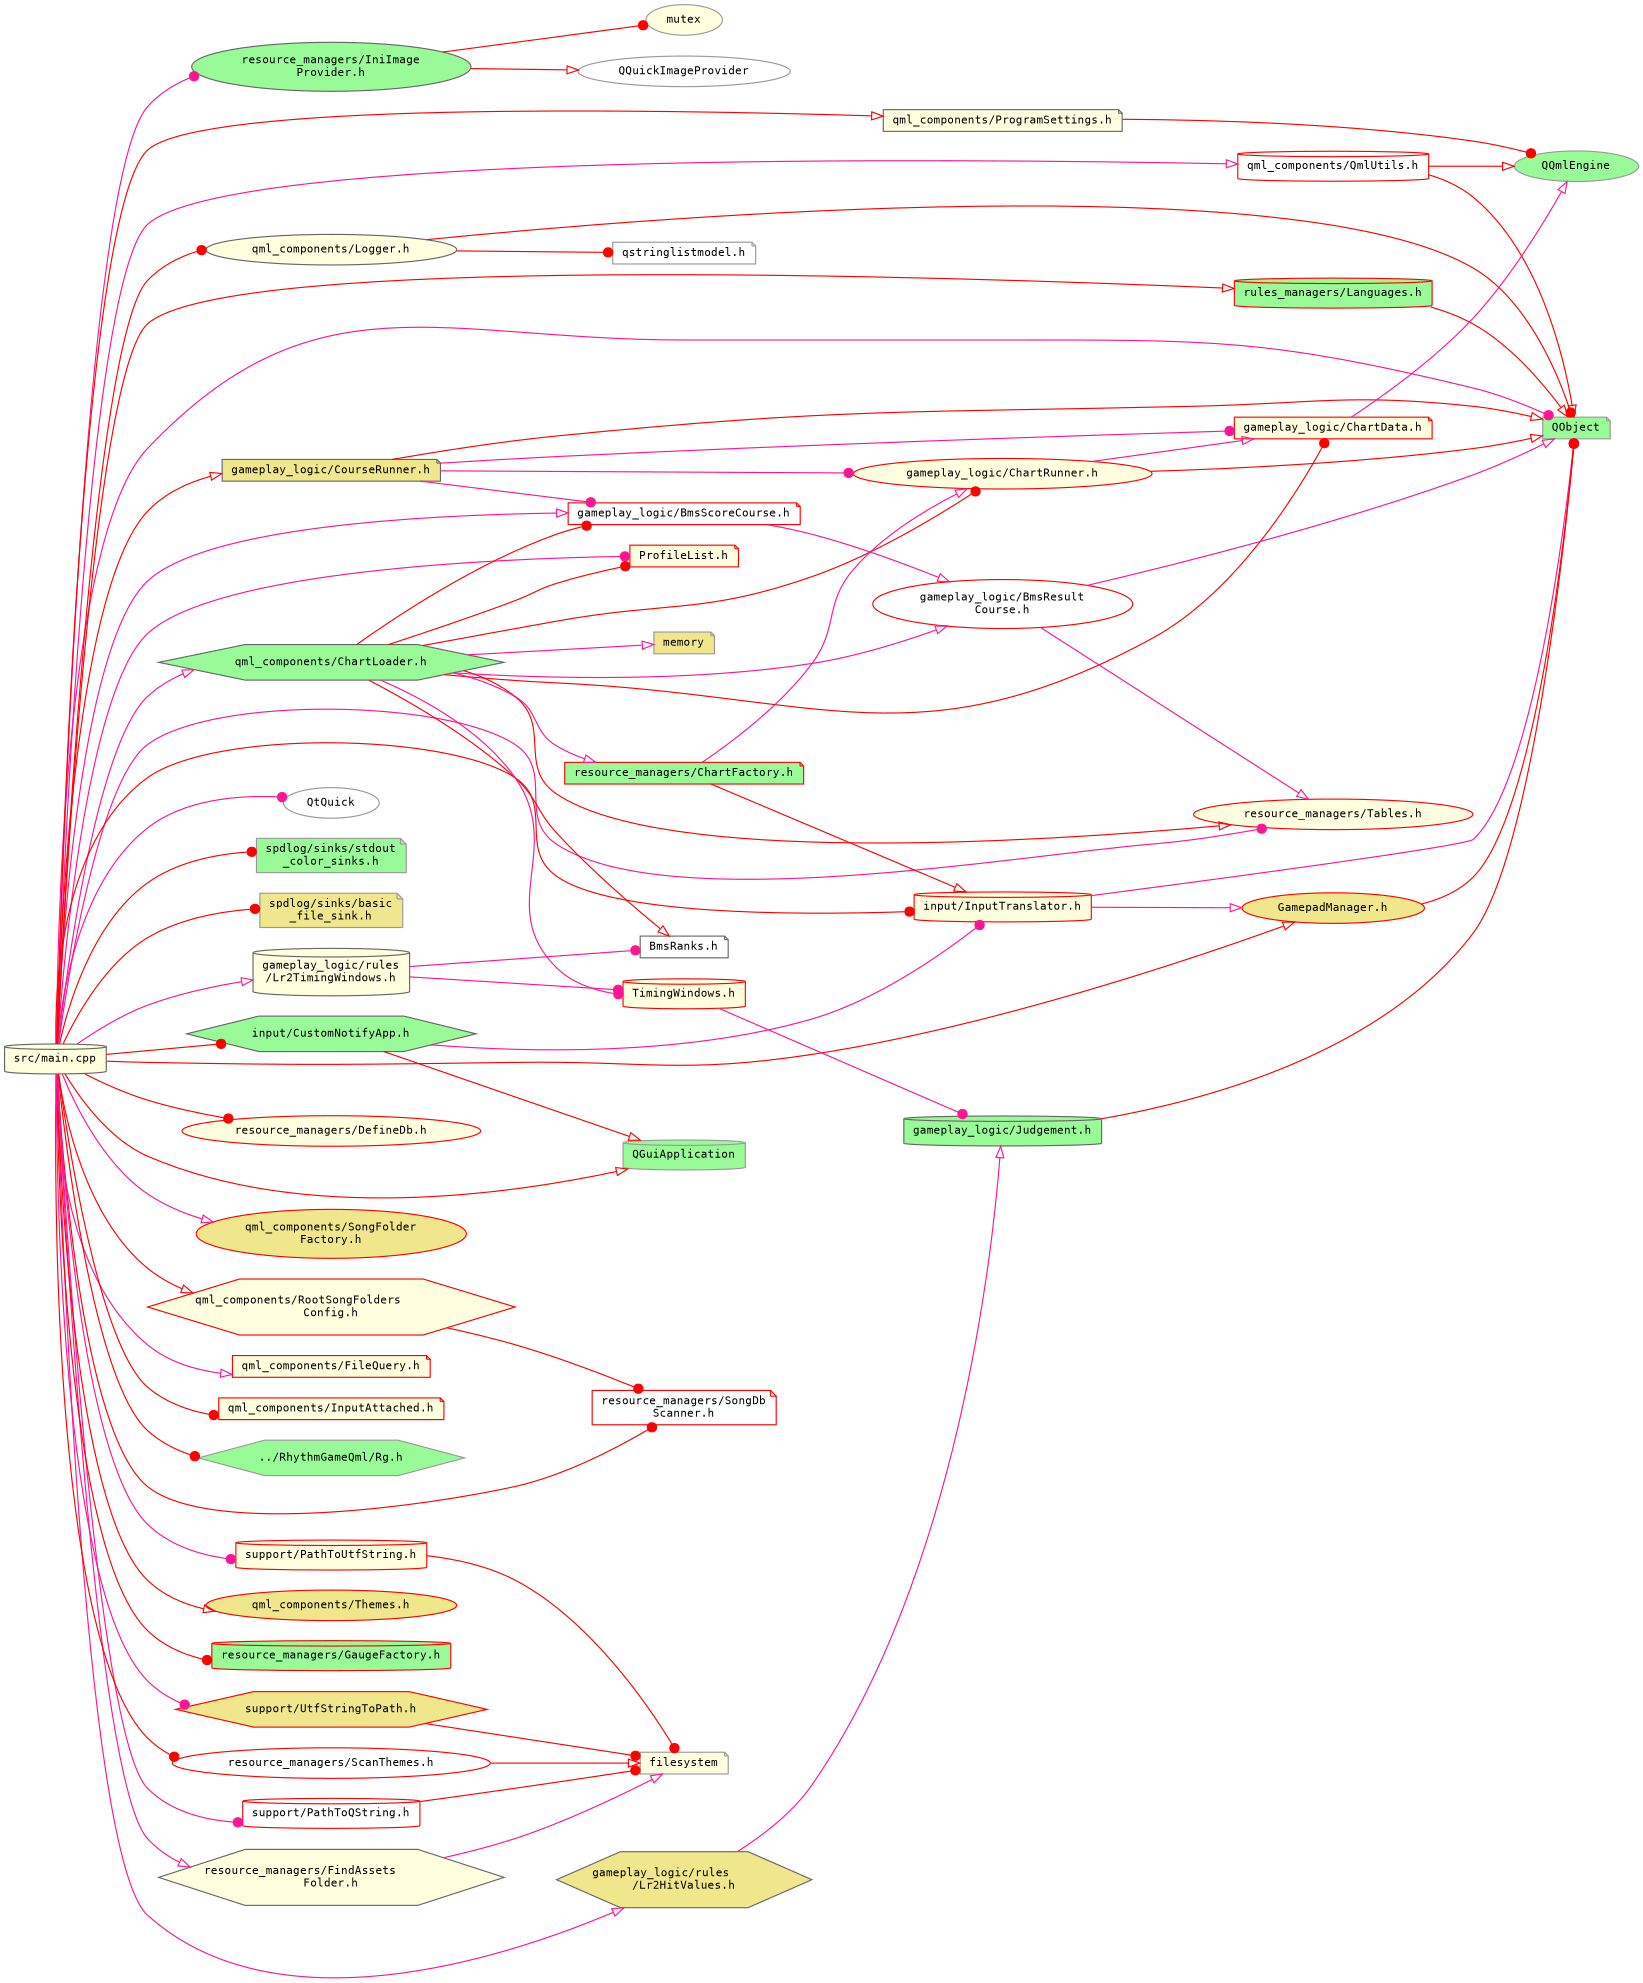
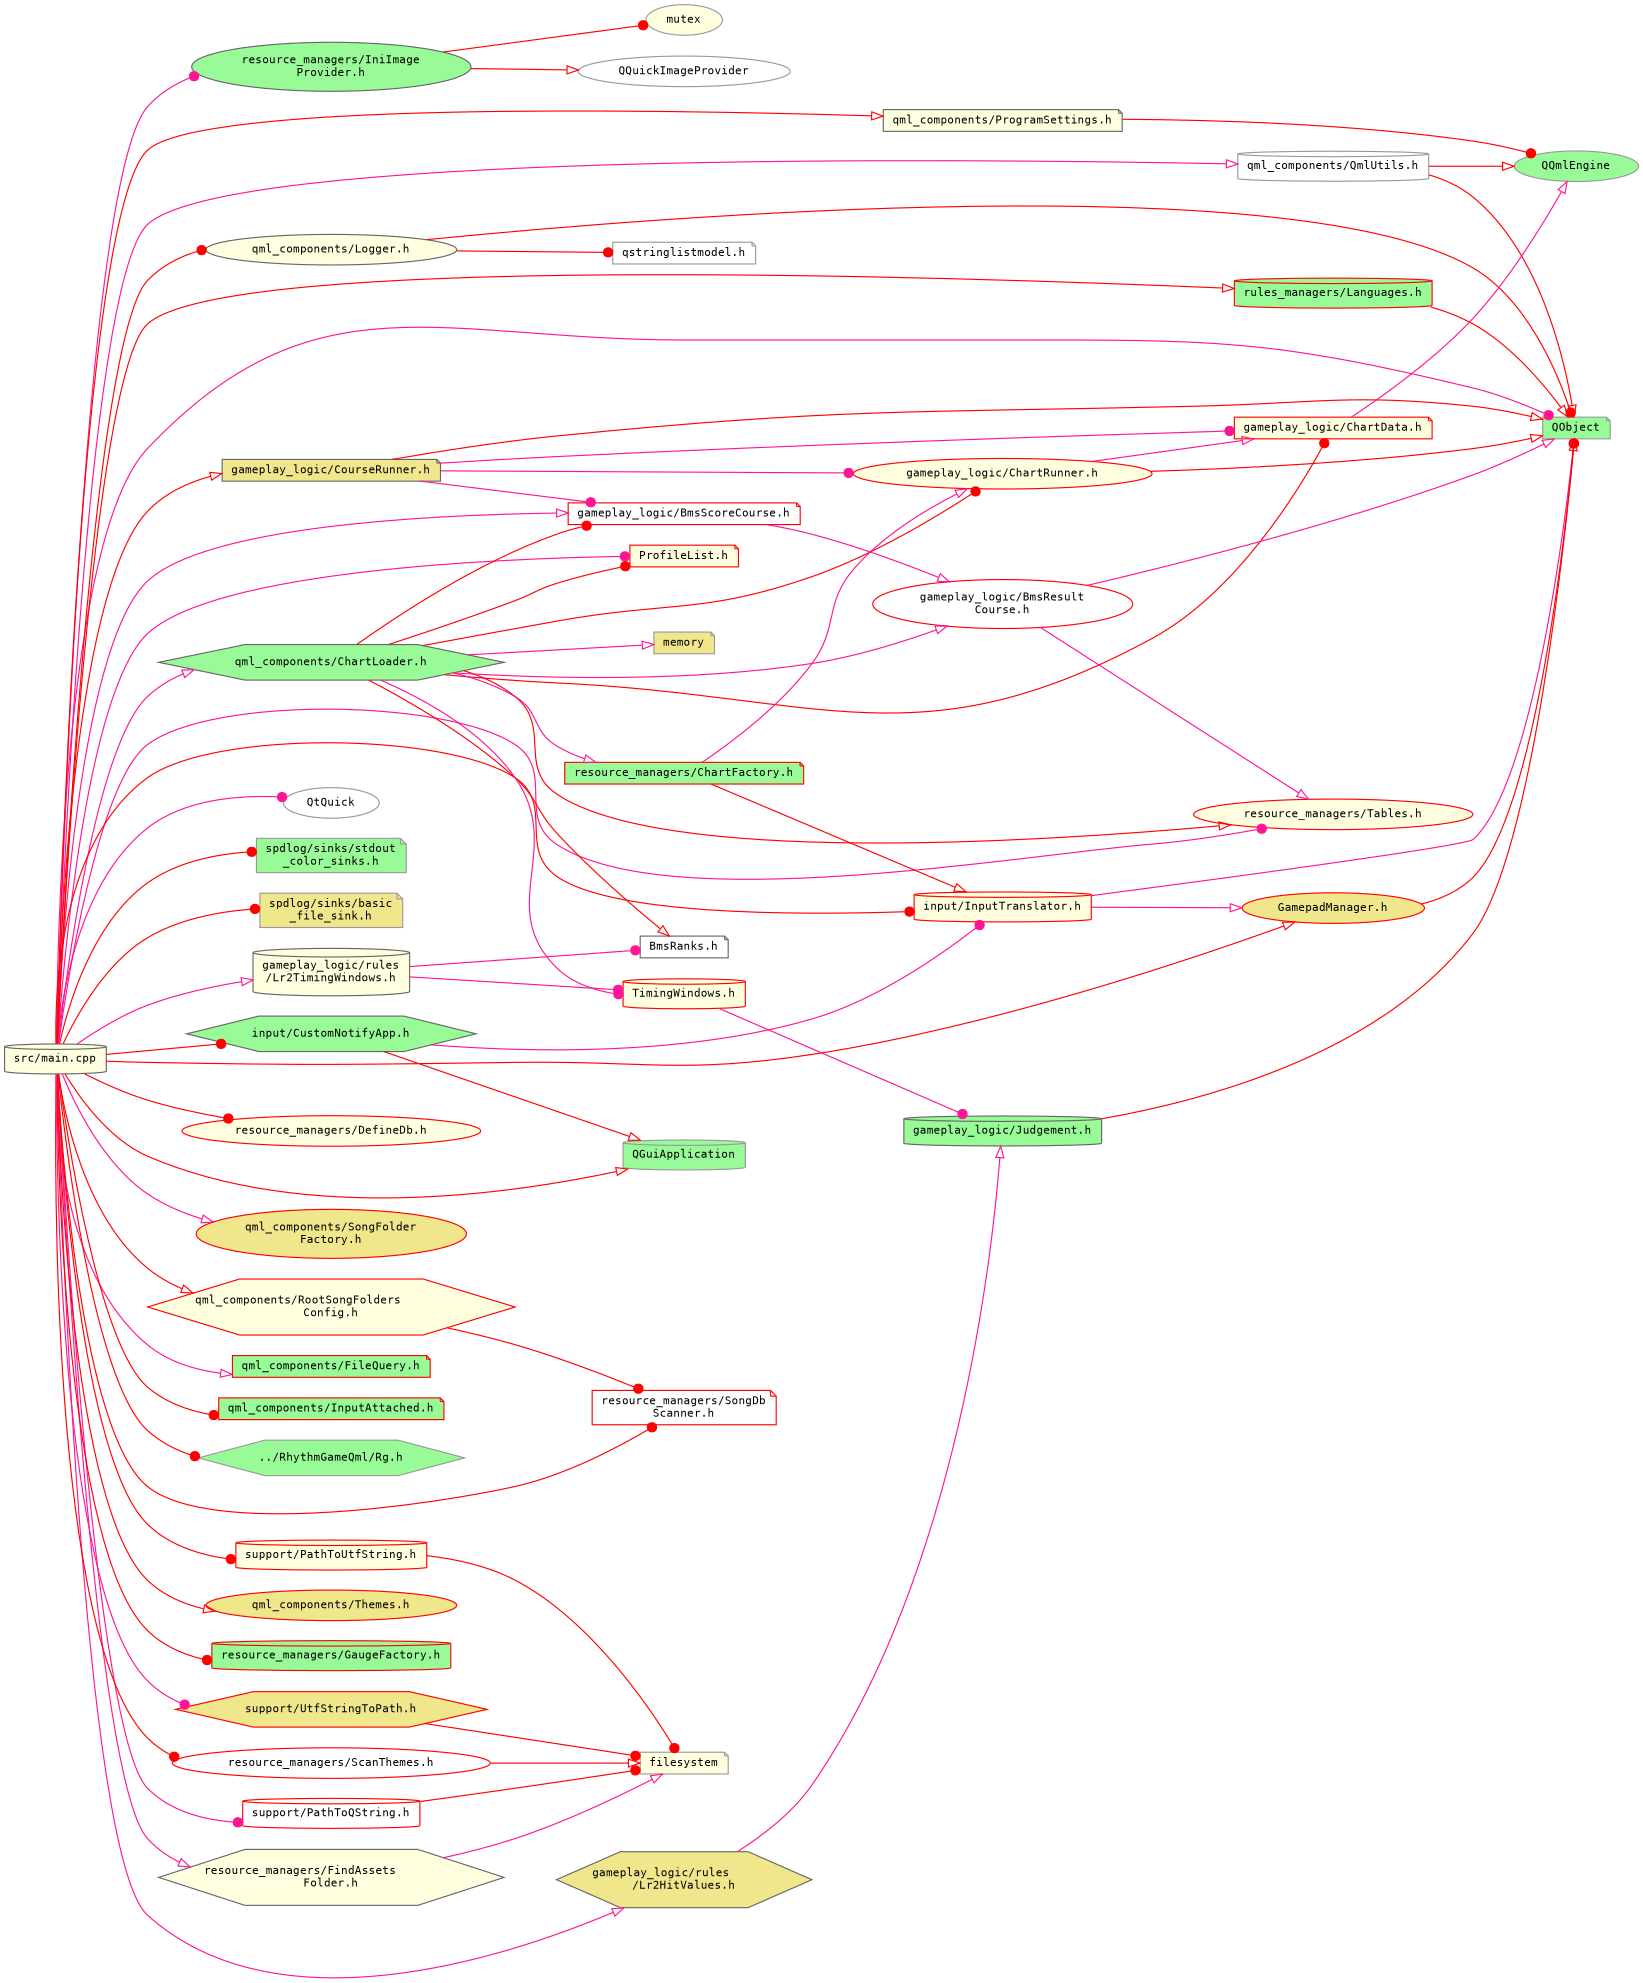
  digraph {
    fontname="DejaVu Sans Mono"
    rankdir=LR
    node [color=red fillcolor=lightyellow fontname="DejaVu Sans Mono" fontsize=10 shape=note style=filled]
    edge [arrowhead=dot color=red fontname="DejaVu Sans Mono" fontsize=10 labelfontname=Helvetica labelfontsize=10 style=solid]
    n1 [color=gray40 fontcolor=black height=0.2 label="src/main.cpp" shape=cylinder width=0.4]
    n2 [color=grey40 height=0.2 label="resource_managers/FindAssets\lFolder.h" shape=hexagon width=0.4]
    n3 [color=grey40 fillcolor=palegreen height=0.2 label="resource_managers/IniImage\lProvider.h" shape=ellipse width=0.4]
    n4 [color=grey40 height=0.2 label="gameplay_logic/rules\l/Lr2TimingWindows.h" shape=cylinder width=0.4]
    n5 [color=grey60 fillcolor=palegreen height=0.2 label=QObject width=0.4]
    n6 [color=grey40 height=0.2 label="qml_components/ProgramSettings.h" width=0.4]
    n7 [color=grey40 fillcolor=palegreen height=0.2 label="qml_components/ChartLoader.h" shape=hexagon width=0.4]
    n8 [height=0.2 label="ProfileList.h" width=0.4]
    n9 [height=0.2 label="resource_managers/Tables.h" shape=ellipse width=0.4]
    n10 [fillcolor=white height=0.2 label="gameplay_logic/BmsScoreCourse.h" width=0.4]
    n11 [height=0.2 label="input/InputTranslator.h" shape=cylinder width=0.4]
    n12 [fillcolor=khaki height=0.2 label="GamepadManager.h" shape=ellipse width=0.4]
    n13 [color=grey60 fillcolor=palegreen height=0.2 label=QGuiApplication shape=cylinder width=0.4]
    n14 [color=grey60 fillcolor=white height=0.2 label=QtQuick shape=ellipse width=0.4]
    n15 [color=grey60 fillcolor=palegreen height=0.2 label="spdlog/sinks/stdout\l_color_sinks.h" width=0.4]
    n16 [color=grey60 fillcolor=khaki height=0.2 label="spdlog/sinks/basic\l_file_sink.h" width=0.4]
    n17 [color=grey40 height=0.2 label="qml_components/Logger.h" shape=ellipse width=0.4]
    n18 [color=grey40 fillcolor=khaki height=0.2 label="gameplay_logic/rules\l/Lr2HitValues.h" shape=hexagon width=0.4]
    n19 [fillcolor=white height=0.2 label="resource_managers/SongDb\lScanner.h" width=0.4]
    n20 [height=0.2 label="resource_managers/DefineDb.h" shape=ellipse width=0.4]
    n21 [height=0.2 label="qml_components/RootSongFolders\lConfig.h" shape=hexagon width=0.4]
    n22 [fillcolor=khaki height=0.2 label="qml_components/SongFolder\lFactory.h" shape=ellipse width=0.4]
    n23 [fillcolor=white height=0.2 label="support/PathToQString.h" shape=cylinder width=0.4]
-   n24 [height=0.2 label="qml_components/FileQuery.h" width=0.4]
-   n25 [height=0.2 label="qml_components/InputAttached.h" width=0.4]
+   n24 [fillcolor=palegreen height=0.2 label="qml_components/FileQuery.h" width=0.4]
+   n25 [fillcolor=palegreen height=0.2 label="qml_components/InputAttached.h" width=0.4]
    n26 [color=grey60 fillcolor=palegreen height=0.2 label="../RhythmGameQml/Rg.h" shape=hexagon width=0.4]
    n27 [color=grey40 fillcolor=palegreen height=0.2 label="input/CustomNotifyApp.h" shape=hexagon width=0.4]
-   n28 [fillcolor=white height=0.2 label="qml_components/QmlUtils.h" shape=cylinder width=0.4]
+   n28 [color=grey60 fillcolor=white height=0.2 label="qml_components/QmlUtils.h" shape=cylinder width=0.4]
    n29 [fillcolor=khaki height=0.2 label="qml_components/Themes.h" shape=ellipse width=0.4]
    n30 [fillcolor=palegreen height=0.2 label="resource_managers/GaugeFactory.h" shape=cylinder width=0.4]
    n31 [fillcolor=palegreen height=0.2 label="rules_managers/Languages.h" shape=cylinder width=0.4]
    n32 [fillcolor=white height=0.2 label="resource_managers/ScanThemes.h" shape=ellipse width=0.4]
    n33 [height=0.2 label="support/PathToUtfString.h" shape=cylinder width=0.4]
    n34 [fillcolor=khaki height=0.2 label="support/UtfStringToPath.h" shape=hexagon width=0.4]
    n35 [color=grey40 fillcolor=khaki height=0.2 label="gameplay_logic/CourseRunner.h" width=0.4]
    n36 [color=grey60 height=0.2 label=filesystem width=0.4]
    n37 [color=grey60 fillcolor=white height=0.2 label=QQuickImageProvider shape=ellipse width=0.4]
    n38 [color=grey60 height=0.2 label=mutex shape=ellipse width=0.4]
    n39 [color=grey40 fillcolor=white height=0.2 label="BmsRanks.h" width=0.4]
    n40 [height=0.2 label="TimingWindows.h" shape=cylinder width=0.4]
    n41 [color=grey60 fillcolor=palegreen height=0.2 label=QQmlEngine shape=ellipse width=0.4]
    n42 [fillcolor=white height=0.2 label="gameplay_logic/BmsResult\lCourse.h" shape=ellipse width=0.4]
    n43 [color=grey60 fillcolor=khaki height=0.2 label=memory width=0.4]
    n44 [height=0.2 label="gameplay_logic/ChartData.h" width=0.4]
    n45 [height=0.2 label="gameplay_logic/ChartRunner.h" shape=ellipse width=0.4]
    n46 [fillcolor=palegreen height=0.2 label="resource_managers/ChartFactory.h" width=0.4]
    n47 [color=grey60 fillcolor=white height=0.2 label="qstringlistmodel.h" width=0.4]
    n48 [color=grey40 fillcolor=palegreen height=0.2 label="gameplay_logic/Judgement.h" shape=cylinder width=0.4]
    n1 -> n2 [arrowhead=onormal color=deeppink]
    n1 -> n3 [color=deeppink]
    n1 -> n4 [arrowhead=onormal color=deeppink]
    n1 -> n5 [color=deeppink]
    n1 -> n6 [arrowhead=onormal]
    n1 -> n7 [arrowhead=onormal color=deeppink]
    n1 -> n8 [color=deeppink]
    n1 -> n9 [color=deeppink]
    n1 -> n10 [arrowhead=onormal color=deeppink]
    n1 -> n11
    n1 -> n12 [arrowhead=onormal]
    n1 -> n13 [arrowhead=onormal]
    n1 -> n14 [color=deeppink]
    n1 -> n15
    n1 -> n16
    n1 -> n17
    n1 -> n18 [arrowhead=onormal color=deeppink]
    n1 -> n19
    n1 -> n20
    n1 -> n21 [arrowhead=onormal]
    n1 -> n22 [arrowhead=onormal color=deeppink]
    n1 -> n23 [color=deeppink]
    n1 -> n24 [arrowhead=onormal color=deeppink]
    n1 -> n25
    n1 -> n26
    n1 -> n27
    n1 -> n28 [arrowhead=onormal color=deeppink]
    n1 -> n29 [arrowhead=onormal]
    n1 -> n30
    n1 -> n31 [arrowhead=onormal]
    n1 -> n32
-   n1 -> n33 [color=deeppink]
+   n1 -> n33
    n1 -> n34 [color=deeppink]
    n1 -> n35 [arrowhead=onormal]
    n2 -> n36 [arrowhead=onormal color=deeppink]
    n3 -> n37 [arrowhead=onormal]
    n3 -> n38
    n4 -> n39 [color=deeppink]
    n4 -> n40 [color=deeppink]
    n6 -> n41
    n7 -> n8
    n7 -> n9 [arrowhead=onormal]
    n7 -> n10
    n7 -> n39 [arrowhead=onormal]
    n7 -> n40 [color=deeppink]
    n7 -> n42 [arrowhead=onormal color=deeppink]
    n7 -> n43 [arrowhead=onormal color=deeppink]
    n7 -> n44
    n7 -> n45
    n7 -> n46 [arrowhead=onormal color=deeppink]
    n10 -> n42 [arrowhead=onormal color=deeppink]
    n11 -> n5 [color=deeppink]
    n11 -> n12 [arrowhead=onormal color=deeppink]
    n12 -> n5
    n17 -> n5
    n17 -> n47
    n18 -> n48 [arrowhead=onormal color=deeppink]
    n21 -> n19
    n23 -> n36
    n27 -> n11 [color=deeppink]
    n27 -> n13 [arrowhead=onormal]
    n28 -> n5 [arrowhead=onormal]
    n28 -> n41 [arrowhead=onormal]
    n31 -> n5 [arrowhead=onormal]
    n32 -> n36 [arrowhead=onormal]
    n33 -> n36
    n34 -> n36
    n35 -> n5 [arrowhead=onormal]
    n35 -> n10 [color=deeppink]
    n35 -> n44 [color=deeppink]
    n35 -> n45 [color=deeppink]
    n40 -> n48 [color=deeppink]
    n42 -> n5 [arrowhead=onormal color=deeppink]
    n42 -> n9 [arrowhead=onormal color=deeppink]
    n44 -> n41 [arrowhead=onormal color=deeppink]
    n45 -> n5 [arrowhead=onormal]
    n45 -> n44 [arrowhead=onormal color=deeppink]
    n46 -> n11 [arrowhead=onormal]
    n46 -> n45 [arrowhead=onormal color=deeppink]
-   n48 -> n5
+   n48 -> n5 [arrowhead=onormal]
  }
